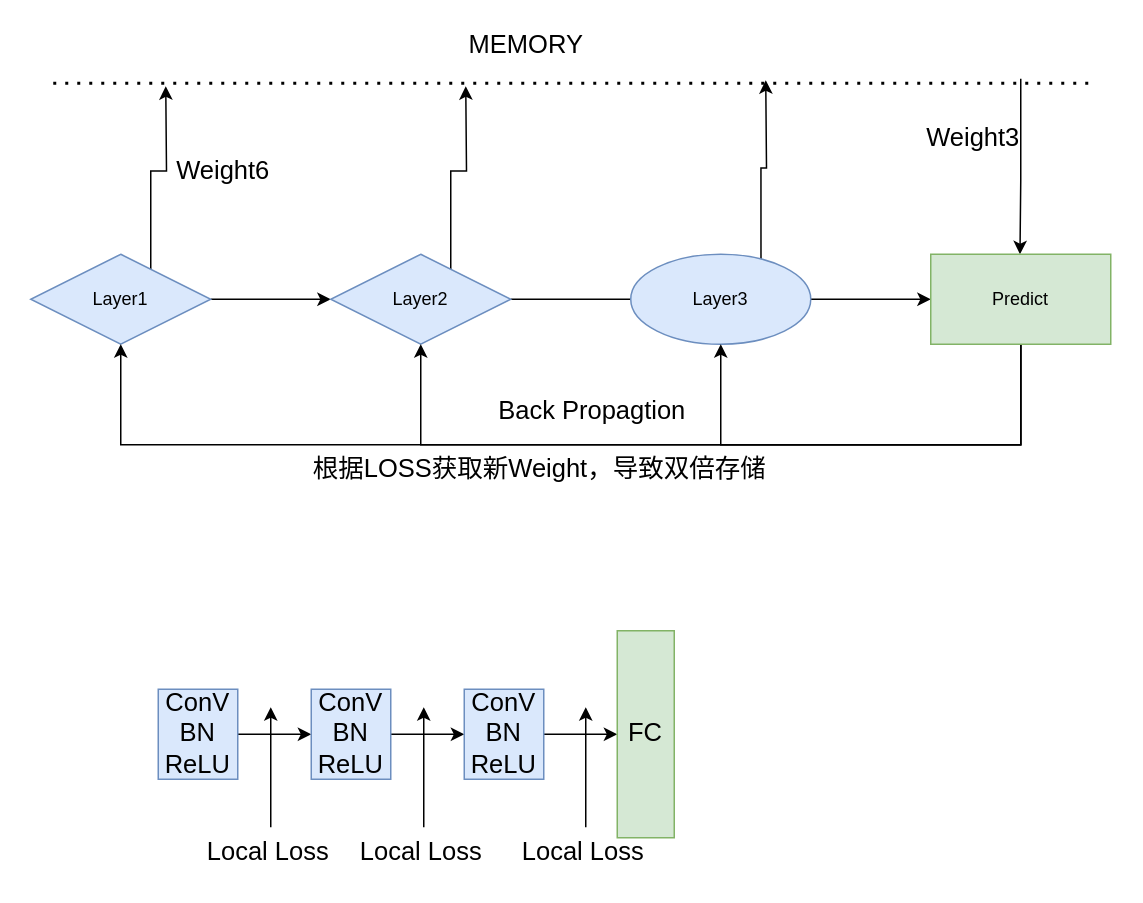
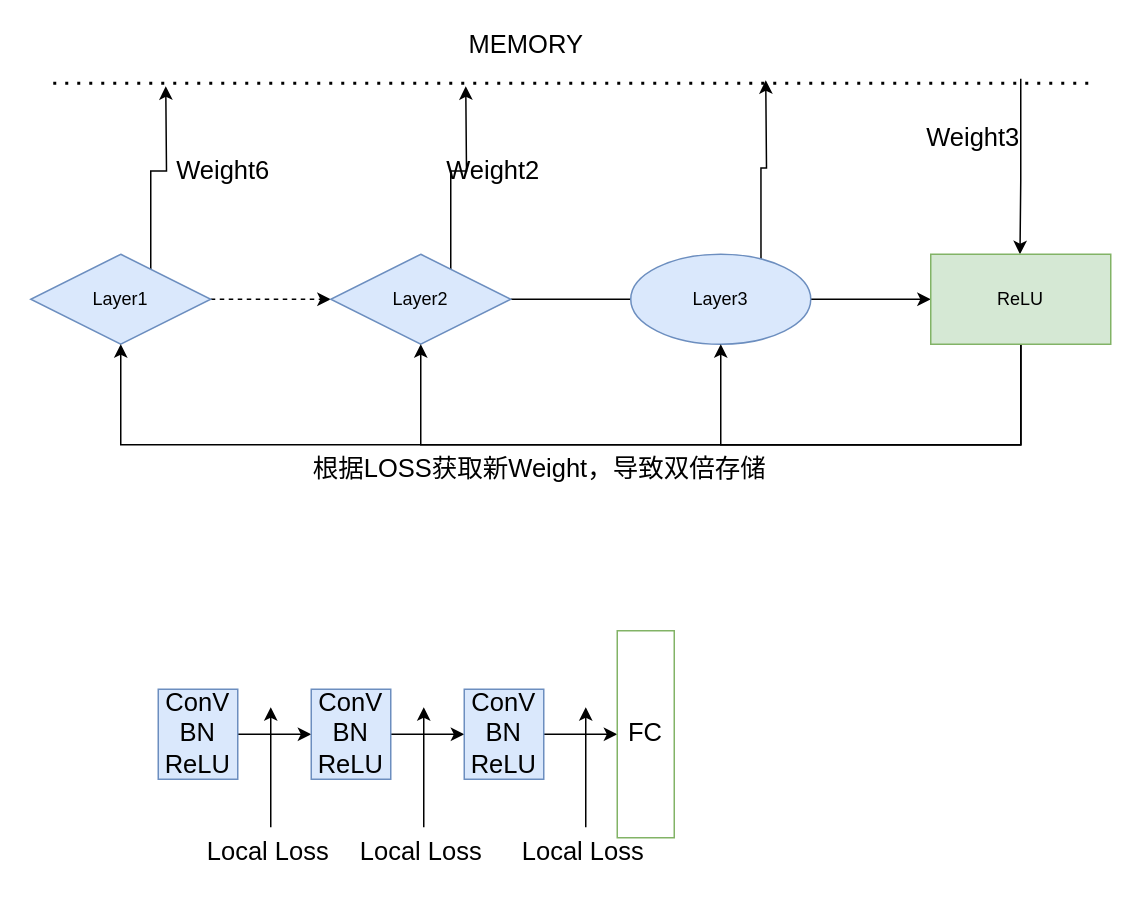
  <mxCell id="0" />
  <mxCell id="1" parent="0" />
- <mxCell id="2" value="" style="edgeStyle=orthogonalEdgeStyle;rounded=0;orthogonalLoop=1;jettySize=auto;html=1;" edge="1" parent="1" source="4" target="7"><mxGeometry relative="1" as="geometry" /></mxCell>
+ <mxCell id="2" value="" style="edgeStyle=orthogonalEdgeStyle;rounded=0;orthogonalLoop=1;jettySize=auto;html=1;dashed=1;" edge="1" parent="1" source="4" target="7"><mxGeometry relative="1" as="geometry" /></mxCell>
  <mxCell id="3" style="edgeStyle=orthogonalEdgeStyle;rounded=0;orthogonalLoop=1;jettySize=auto;html=1;exitX=0.75;exitY=0;exitDx=0;exitDy=0;fontSize=17;" edge="1" parent="1" source="4"><mxGeometry relative="1" as="geometry"><mxPoint x="110" y="57" as="targetPoint" /></mxGeometry></mxCell>
  <mxCell id="4" value="Layer1" style="rhombus;whiteSpace=wrap;html=1;fillColor=#dae8fc;strokeColor=#6c8ebf;" vertex="1" parent="1"><mxGeometry x="20" y="169" width="120" height="60" as="geometry" /></mxCell>
  <mxCell id="5" value="" style="edgeStyle=orthogonalEdgeStyle;rounded=0;orthogonalLoop=1;jettySize=auto;html=1;endArrow=none;" edge="1" parent="1" source="7" target="10"><mxGeometry relative="1" as="geometry" /></mxCell>
  <mxCell id="6" style="edgeStyle=orthogonalEdgeStyle;rounded=0;orthogonalLoop=1;jettySize=auto;html=1;exitX=0.75;exitY=0;exitDx=0;exitDy=0;fontSize=17;" edge="1" parent="1" source="7"><mxGeometry relative="1" as="geometry"><mxPoint x="310" y="57" as="targetPoint" /></mxGeometry></mxCell>
  <mxCell id="7" value="Layer2" style="rhombus;whiteSpace=wrap;html=1;fillColor=#dae8fc;strokeColor=#6c8ebf;" vertex="1" parent="1"><mxGeometry x="220" y="169" width="120" height="60" as="geometry" /></mxCell>
  <mxCell id="8" value="" style="edgeStyle=orthogonalEdgeStyle;rounded=0;orthogonalLoop=1;jettySize=auto;html=1;" edge="1" parent="1" source="10" target="15"><mxGeometry relative="1" as="geometry" /></mxCell>
  <mxCell id="9" style="edgeStyle=orthogonalEdgeStyle;rounded=0;orthogonalLoop=1;jettySize=auto;html=1;exitX=0.75;exitY=0;exitDx=0;exitDy=0;fontSize=17;" edge="1" parent="1" source="10"><mxGeometry relative="1" as="geometry"><mxPoint x="510" y="53" as="targetPoint" /></mxGeometry></mxCell>
  <mxCell id="10" value="Layer3" style="ellipse;whiteSpace=wrap;html=1;fillColor=#dae8fc;strokeColor=#6c8ebf;" vertex="1" parent="1"><mxGeometry x="420" y="169" width="120" height="60" as="geometry" /></mxCell>
  <mxCell id="11" style="edgeStyle=orthogonalEdgeStyle;rounded=0;orthogonalLoop=1;jettySize=auto;html=1;fontSize=17;" edge="1" parent="1"><mxGeometry relative="1" as="geometry"><mxPoint x="679.5" y="169" as="targetPoint" /><mxPoint x="680" y="52" as="sourcePoint" /><Array as="points"><mxPoint x="680" y="120" /></Array></mxGeometry></mxCell>
  <mxCell id="12" style="edgeStyle=orthogonalEdgeStyle;rounded=0;orthogonalLoop=1;jettySize=auto;html=1;exitX=0.5;exitY=1;exitDx=0;exitDy=0;entryX=0.5;entryY=1;entryDx=0;entryDy=0;fontSize=17;" edge="1" parent="1" source="15" target="4"><mxGeometry relative="1" as="geometry"><Array as="points"><mxPoint x="680" y="296" /><mxPoint x="80" y="296" /></Array></mxGeometry></mxCell>
  <mxCell id="13" style="edgeStyle=orthogonalEdgeStyle;rounded=0;orthogonalLoop=1;jettySize=auto;html=1;exitX=0.5;exitY=1;exitDx=0;exitDy=0;entryX=0.5;entryY=1;entryDx=0;entryDy=0;fontSize=17;" edge="1" parent="1" source="15" target="10"><mxGeometry relative="1" as="geometry"><Array as="points"><mxPoint x="680" y="296" /><mxPoint x="480" y="296" /></Array></mxGeometry></mxCell>
  <mxCell id="14" style="edgeStyle=orthogonalEdgeStyle;rounded=0;orthogonalLoop=1;jettySize=auto;html=1;exitX=0.5;exitY=1;exitDx=0;exitDy=0;entryX=0.5;entryY=1;entryDx=0;entryDy=0;fontSize=17;" edge="1" parent="1" source="15" target="7"><mxGeometry relative="1" as="geometry"><Array as="points"><mxPoint x="680" y="296" /><mxPoint x="280" y="296" /></Array></mxGeometry></mxCell>
- <mxCell id="15" value="Predict" style="rounded=0;whiteSpace=wrap;html=1;fillColor=#d5e8d4;strokeColor=#82b366;" vertex="1" parent="1"><mxGeometry x="620" y="169" width="120" height="60" as="geometry" /></mxCell>
+ <mxCell id="15" value="ReLU" style="rounded=0;whiteSpace=wrap;html=1;fillColor=#d5e8d4;strokeColor=#82b366;" vertex="1" parent="1"><mxGeometry x="620" y="169" width="120" height="60" as="geometry" /></mxCell>
  <mxCell id="16" value="" style="endArrow=none;dashed=1;html=1;dashPattern=1 3;strokeWidth=2;rounded=0;" edge="1" parent="1"><mxGeometry width="50" height="50" relative="1" as="geometry"><mxPoint x="35" y="55" as="sourcePoint" /><mxPoint x="728" y="55" as="targetPoint" /></mxGeometry></mxCell>
  <mxCell id="17" value="&lt;span style=&quot;font-size: 17px&quot;&gt;MEMORY&lt;br&gt;&lt;/span&gt;" style="text;html=1;align=center;verticalAlign=middle;resizable=0;points=[];autosize=1;strokeColor=none;fillColor=none;" vertex="1" parent="1"><mxGeometry x="307" y="20" width="86" height="19" as="geometry" /></mxCell>
+ <mxCell id="18" value="Weight2" style="text;html=1;align=center;verticalAlign=middle;resizable=0;points=[];autosize=1;strokeColor=none;fillColor=none;fontSize=17;" vertex="1" parent="1"><mxGeometry x="292" y="102" width="72" height="24" as="geometry" /></mxCell>
  <mxCell id="19" value="Weight6" style="text;html=1;align=center;verticalAlign=middle;resizable=0;points=[];autosize=1;strokeColor=none;fillColor=none;fontSize=17;" vertex="1" parent="1"><mxGeometry x="112" y="102" width="72" height="24" as="geometry" /></mxCell>
  <mxCell id="20" value="Weight3" style="text;html=1;align=center;verticalAlign=middle;resizable=0;points=[];autosize=1;strokeColor=none;fillColor=none;fontSize=17;" vertex="1" parent="1"><mxGeometry x="612" y="80" width="72" height="24" as="geometry" /></mxCell>
- <mxCell id="21" value="Back Propagtion" style="text;html=1;align=center;verticalAlign=middle;resizable=0;points=[];autosize=1;strokeColor=none;fillColor=none;fontSize=17;" vertex="1" parent="1"><mxGeometry x="326" y="262" width="135" height="24" as="geometry" /></mxCell>
  <mxCell id="22" value="根据LOSS获取新Weight，导致双倍存储" style="text;html=1;align=center;verticalAlign=middle;resizable=0;points=[];autosize=1;strokeColor=none;fillColor=none;fontSize=17;" vertex="1" parent="1"><mxGeometry x="203" y="301" width="312" height="24" as="geometry" /></mxCell>
  <mxCell id="23" value="" style="edgeStyle=orthogonalEdgeStyle;rounded=0;orthogonalLoop=1;jettySize=auto;html=1;fontSize=17;" edge="1" parent="1" source="24" target="26"><mxGeometry relative="1" as="geometry" /></mxCell>
  <mxCell id="24" value="ConV&lt;br&gt;BN&lt;br&gt;ReLU" style="rounded=0;whiteSpace=wrap;html=1;fontSize=17;fillColor=#dae8fc;strokeColor=#6c8ebf;" vertex="1" parent="1"><mxGeometry x="105" y="459" width="53" height="60" as="geometry" /></mxCell>
  <mxCell id="25" value="" style="edgeStyle=orthogonalEdgeStyle;rounded=0;orthogonalLoop=1;jettySize=auto;html=1;fontSize=17;" edge="1" parent="1" source="26" target="28"><mxGeometry relative="1" as="geometry" /></mxCell>
  <mxCell id="26" value="ConV&lt;br&gt;BN&lt;br&gt;ReLU" style="rounded=0;whiteSpace=wrap;html=1;fontSize=17;fillColor=#dae8fc;strokeColor=#6c8ebf;" vertex="1" parent="1"><mxGeometry x="207" y="459" width="53" height="60" as="geometry" /></mxCell>
  <mxCell id="27" style="edgeStyle=orthogonalEdgeStyle;rounded=0;orthogonalLoop=1;jettySize=auto;html=1;exitX=1;exitY=0.5;exitDx=0;exitDy=0;entryX=0;entryY=0.5;entryDx=0;entryDy=0;fontSize=17;" edge="1" parent="1" source="28" target="29"><mxGeometry relative="1" as="geometry" /></mxCell>
  <mxCell id="28" value="ConV&lt;br&gt;BN&lt;br&gt;ReLU" style="rounded=0;whiteSpace=wrap;html=1;fontSize=17;fillColor=#dae8fc;strokeColor=#6c8ebf;" vertex="1" parent="1"><mxGeometry x="309" y="459" width="53" height="60" as="geometry" /></mxCell>
- <mxCell id="29" value="FC" style="rounded=0;whiteSpace=wrap;html=1;fontSize=17;fillColor=#d5e8d4;strokeColor=#82b366;" vertex="1" parent="1"><mxGeometry x="411" y="420" width="38" height="138" as="geometry" /></mxCell>
+ <mxCell id="29" value="FC" style="rounded=0;whiteSpace=wrap;html=1;fontSize=17;fillColor=#ffffff;strokeColor=#82b366;" vertex="1" parent="1"><mxGeometry x="411" y="420" width="38" height="138" as="geometry" /></mxCell>
  <mxCell id="30" value="" style="endArrow=classic;html=1;rounded=0;fontSize=17;" edge="1" parent="1"><mxGeometry width="50" height="50" relative="1" as="geometry"><mxPoint x="180" y="551" as="sourcePoint" /><mxPoint x="180" y="471" as="targetPoint" /></mxGeometry></mxCell>
  <mxCell id="31" value="Local Loss&lt;br&gt;" style="text;html=1;align=center;verticalAlign=middle;resizable=0;points=[];autosize=1;strokeColor=none;fillColor=none;fontSize=17;" vertex="1" parent="1"><mxGeometry x="132" y="556" width="92" height="24" as="geometry" /></mxCell>
  <mxCell id="32" value="" style="endArrow=classic;html=1;rounded=0;fontSize=17;" edge="1" parent="1"><mxGeometry width="50" height="50" relative="1" as="geometry"><mxPoint x="282" y="551" as="sourcePoint" /><mxPoint x="282" y="471" as="targetPoint" /></mxGeometry></mxCell>
  <mxCell id="33" value="Local Loss&lt;br&gt;" style="text;html=1;align=center;verticalAlign=middle;resizable=0;points=[];autosize=1;strokeColor=none;fillColor=none;fontSize=17;" vertex="1" parent="1"><mxGeometry x="234" y="556" width="92" height="24" as="geometry" /></mxCell>
  <mxCell id="34" value="" style="endArrow=classic;html=1;rounded=0;fontSize=17;" edge="1" parent="1"><mxGeometry width="50" height="50" relative="1" as="geometry"><mxPoint x="390" y="551" as="sourcePoint" /><mxPoint x="390" y="471" as="targetPoint" /></mxGeometry></mxCell>
  <mxCell id="35" value="Local Loss&lt;br&gt;" style="text;html=1;align=center;verticalAlign=middle;resizable=0;points=[];autosize=1;strokeColor=none;fillColor=none;fontSize=17;" vertex="1" parent="1"><mxGeometry x="342" y="556" width="92" height="24" as="geometry" /></mxCell>
